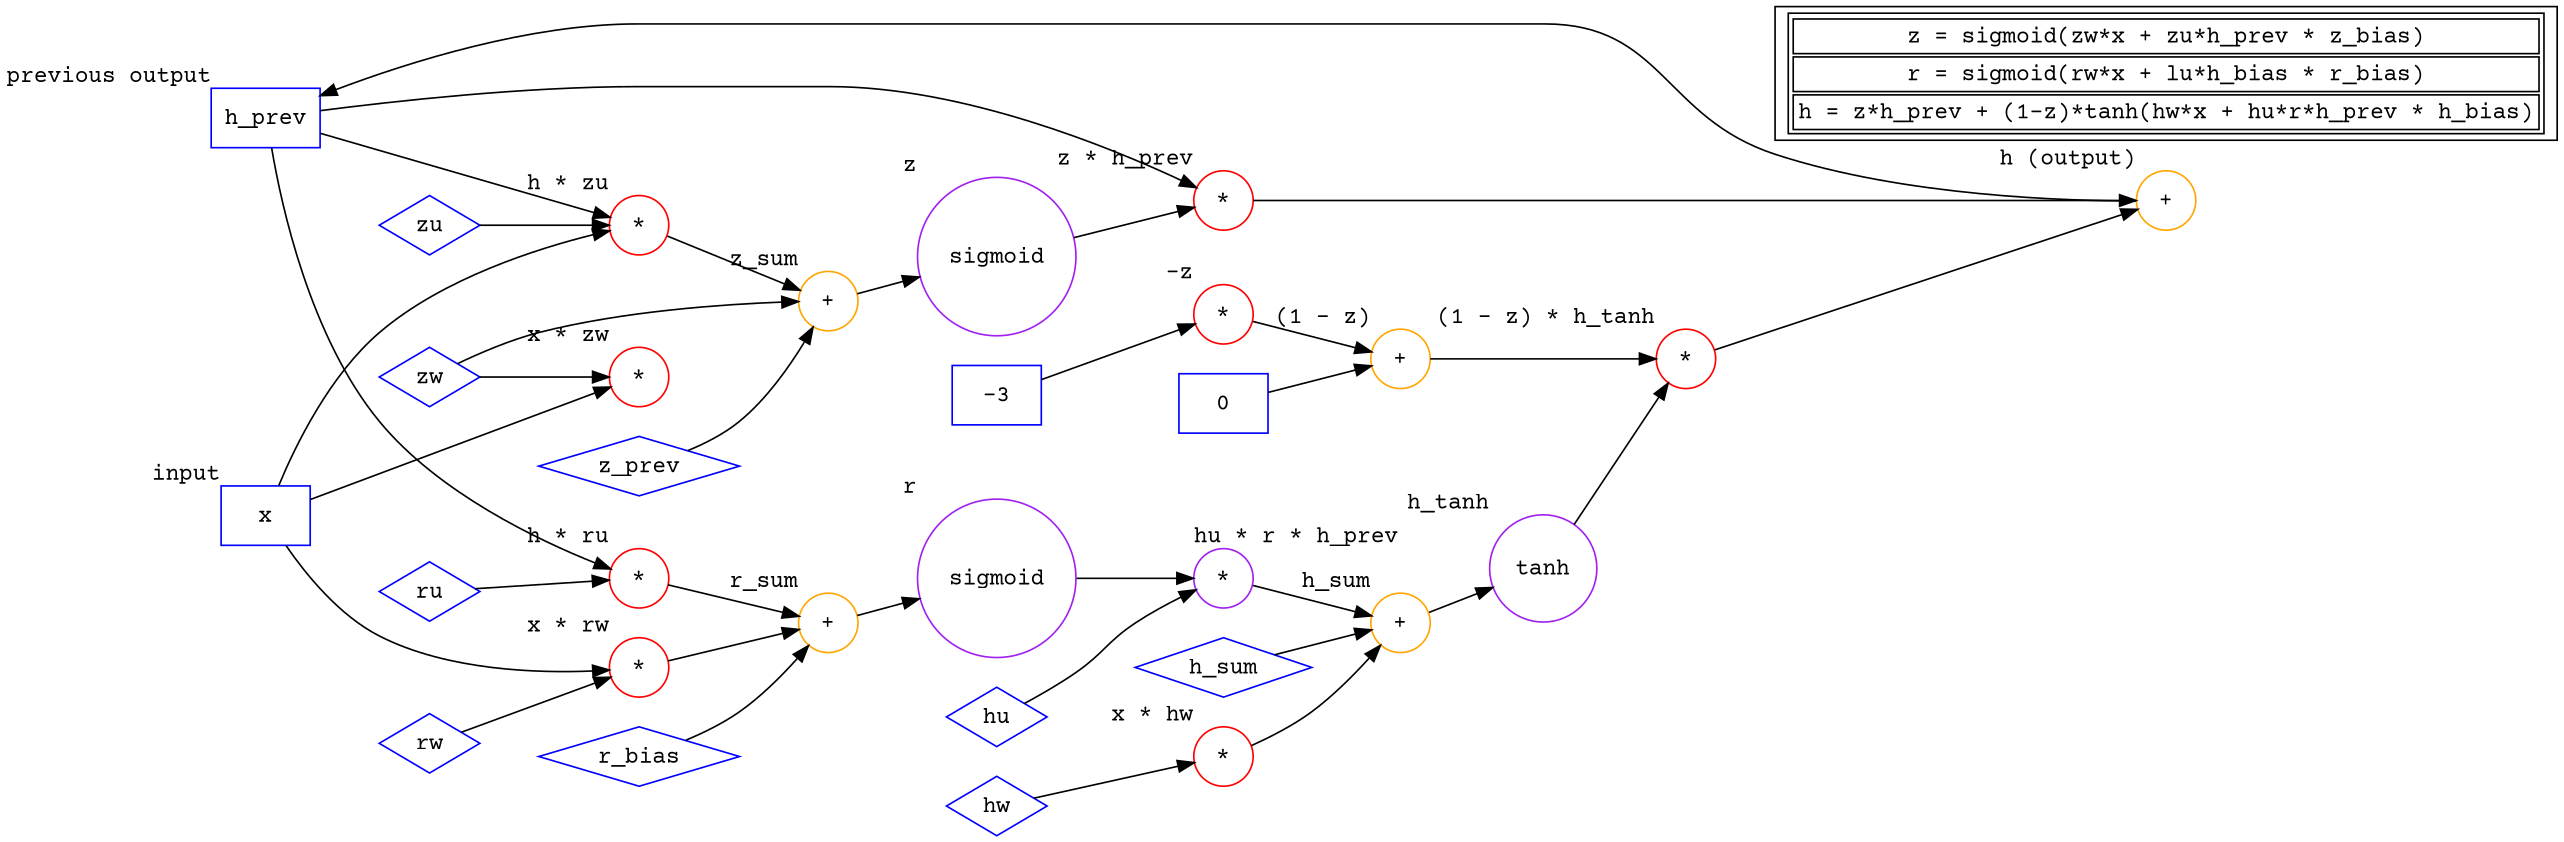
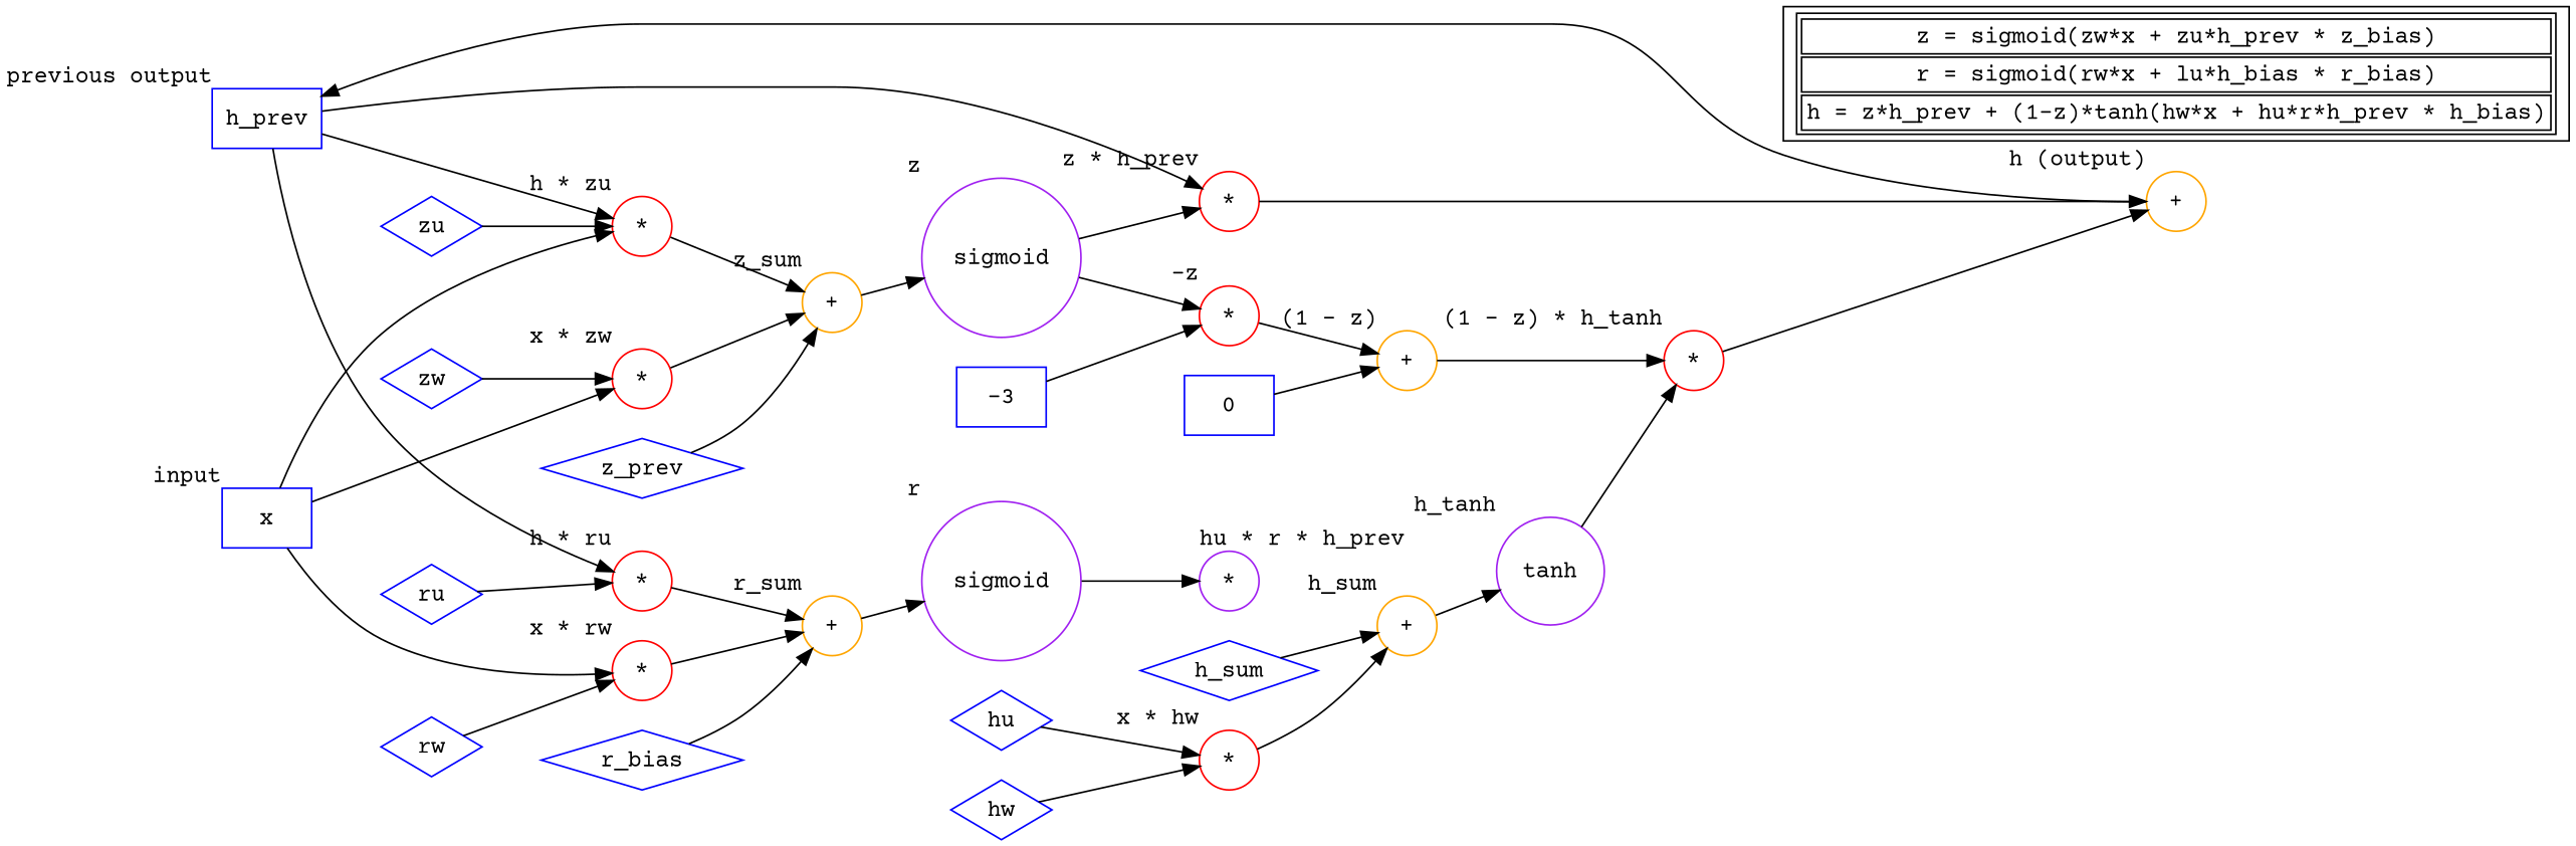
  digraph {
    fontname="Courier Prime"
    rankdir=LR
    node [color=blue fontname="Courier Prime" shape=circle]
    edge [fontname="Courier Prime"]
    n1 [label=x shape=box xlabel=input]
    n2 [label=h_prev shape=box xlabel="previous output"]
    n3 [label=<                 <table>                 <tr><td>z = sigmoid(zw*x + zu*h_prev * z_bias)</td></tr>                 <tr><td>r = sigmoid(rw*x + lu*h_bias * r_bias)</td></tr>                 <tr><td>h = z*h_prev + (1-z)*tanh(hw*x + hu*r*h_prev * h_bias)</td></tr>                 </table>                 > shape=box color=""]
    n4 [color=orange label="+" xlabel="h (output)"]
    n5 [color=red label="*" xlabel="x * zw"]
    n6 [color=red label="*" xlabel="x * rw"]
    n7 [color=red label="*" xlabel="h * zu"]
    n8 [color=red label="*" xlabel="h * ru"]
    n9 [color=red label="*" xlabel="z * h_prev"]
    n10 [color=orange label="+" xlabel=z_sum]
    n11 [color=orange label="+" xlabel=r_sum]
    n12 [color=red label="*" xlabel="x * hw"]
    n13 [color=orange label="+" xlabel=h_sum]
    n14 [color=purple label="*" xlabel="hu * r * h_prev"]
    n15 [label=z_prev shape=diamond]
    n16 [color=purple label=sigmoid xlabel=z]
    n17 [label=zw shape=diamond]
    n18 [label=zu shape=diamond]
    n19 [color=red label="*" xlabel="-z"]
    n20 [color=orange label="+" xlabel="(1 - z)"]
    n21 [label=r_bias shape=diamond]
    n22 [color=purple label=sigmoid xlabel=r]
    n23 [label=rw shape=diamond]
    n24 [label=ru shape=diamond]
    n25 [label=h_sum shape=diamond]
    n26 [color=purple label=tanh xlabel=h_tanh]
    n27 [label=hw shape=diamond]
    n28 [label=hu shape=diamond]
    n29 [color=red label="*" xlabel="(1 - z) * h_tanh"]
    n30 [label=-3 shape=box]
    n31 [label=0 shape=box]
    subgraph sub_1 {
      rank=source
      n1
      n2
    }
    subgraph sub_2 {
      rank=sink
      n3
      n4
    }
    n1 -> n5
    n1 -> n6
    n1 -> n7
    n2 -> n7
    n2 -> n8
    n2 -> n9
    n3 -> n4 [style=invis]
    n4 -> n2
-   n17 -> n10
+   n5 -> n10
    n6 -> n11
    n7 -> n10
    n8 -> n11
    n9 -> n4
    n10 -> n16
    n11 -> n22
    n12 -> n13
    n13 -> n26
-   n14 -> n13
    n15 -> n10
    n16 -> n9
+   n16 -> n19
    n17 -> n5
    n18 -> n7
    n19 -> n20
    n20 -> n29
    n21 -> n11
    n22 -> n14
    n23 -> n6
    n24 -> n8
    n25 -> n13
    n26 -> n29
    n27 -> n12
-   n28 -> n14
+   n28 -> n12
    n29 -> n4
    n30 -> n19
    n31 -> n20
  }
